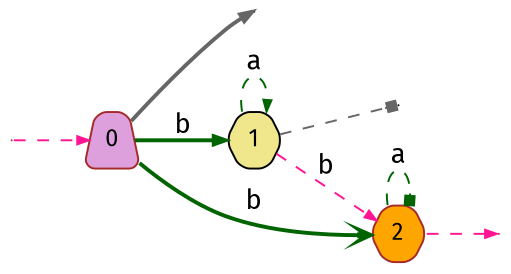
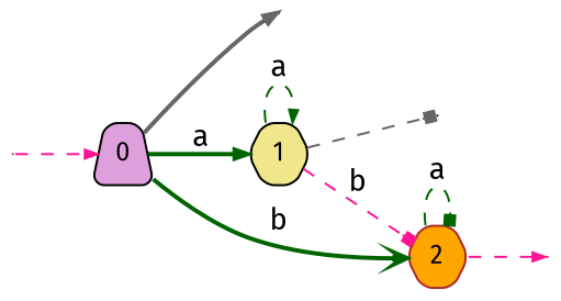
  digraph {
    fontname="Fira Sans"
    rankdir=LR
    vcsn_context="letterset<char_letters(ab)>, b"
    node [color=brown fillcolor=khaki fontname="Fira Sans" shape=point style=filled]
    edge [arrowhead=normal arrowsize=.6 color=darkgreen fontname="Fira Sans" style=dashed]
    I0 [width=0]
    F0 [color=black fillcolor=lightyellow width=0]
    F1 [color=black fillcolor=plum width=0]
    F2 [fillcolor=lightyellow width=0]
-   0 [fillcolor=plum fixedsize=true fontsize=12 height=0.4 shape=trapezium style="filled,rounded" width=0.4]
+   0 [color=black fillcolor=plum fixedsize=true fontsize=12 height=0.4 shape=trapezium style="filled,rounded" width=0.4]
    1 [color=black fixedsize=true fontsize=12 height=0.4 shape=hexagon style="filled,rounded" width=0.4]
    2 [fillcolor=orange fixedsize=true fontsize=12 height=0.4 shape=hexagon style="filled,rounded" width=0.4]
    subgraph sub_1 {
      I0
      F0
      F1
      F2
    }
    subgraph sub_2 {
      0
      1
      2
    }
    I0 -> 0 [color=deeppink]
    0 -> F0 [color=gray40 style=bold]
-   0 -> 1 [label=b style=bold]
+   0 -> 1 [label=a style=bold]
    0 -> 2 [arrowhead=vee label=b style=bold]
    1 -> F1 [arrowhead=box color=gray40]
    1 -> 1 [label=a]
-   1 -> 2 [color=deeppink label=b]
+   1 -> 2 [arrowhead=box color=deeppink label=b]
    2 -> F2 [color=deeppink]
    2 -> 2 [arrowhead=box label=a]
  }
